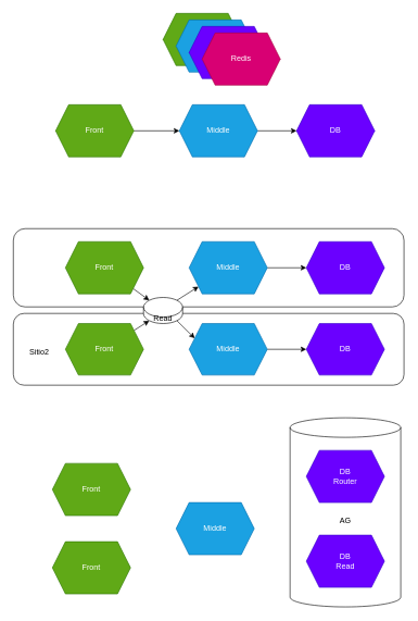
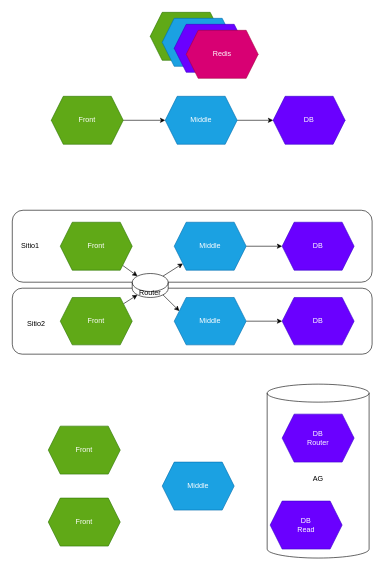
  <mxCell id="0" />
  <mxCell id="1" parent="0" />
  <mxCell id="2" value="" style="rounded=1;whiteSpace=wrap;html=1;" parent="1" vertex="1"><mxGeometry x="20" y="480" width="600" height="110" as="geometry" /></mxCell>
  <mxCell id="3" value="" style="rounded=1;whiteSpace=wrap;html=1;" parent="1" vertex="1"><mxGeometry x="20" y="350" width="600" height="120" as="geometry" /></mxCell>
  <mxCell id="4" value="AG" style="shape=cylinder3;whiteSpace=wrap;html=1;boundedLbl=1;backgroundOutline=1;size=15;" parent="1" vertex="1"><mxGeometry x="445" y="640" width="170" height="290" as="geometry" /></mxCell>
  <mxCell id="5" value="" style="edgeStyle=none;html=1;" parent="1" source="6" target="8" edge="1"><mxGeometry relative="1" as="geometry" /></mxCell>
  <mxCell id="6" value="Front" style="shape=hexagon;perimeter=hexagonPerimeter2;whiteSpace=wrap;html=1;fixedSize=1;fillColor=#60a917;fontColor=#ffffff;strokeColor=#2D7600;" parent="1" vertex="1"><mxGeometry x="85" y="160" width="120" height="80" as="geometry" /></mxCell>
  <mxCell id="7" value="" style="edgeStyle=none;html=1;" parent="1" source="8" target="9" edge="1"><mxGeometry relative="1" as="geometry" /></mxCell>
  <mxCell id="8" value="Middle" style="shape=hexagon;perimeter=hexagonPerimeter2;whiteSpace=wrap;html=1;fixedSize=1;fillColor=#1ba1e2;fontColor=#ffffff;strokeColor=#006EAF;" parent="1" vertex="1"><mxGeometry x="275" y="160" width="120" height="80" as="geometry" /></mxCell>
  <mxCell id="9" value="DB" style="shape=hexagon;perimeter=hexagonPerimeter2;whiteSpace=wrap;html=1;fixedSize=1;fillColor=#6a00ff;fontColor=#ffffff;strokeColor=#3700CC;" parent="1" vertex="1"><mxGeometry x="455" y="160" width="120" height="80" as="geometry" /></mxCell>
  <mxCell id="10" value="" style="shape=hexagon;perimeter=hexagonPerimeter2;whiteSpace=wrap;html=1;fixedSize=1;fillColor=#60a917;fontColor=#ffffff;strokeColor=#2D7600;" parent="1" vertex="1"><mxGeometry x="250" y="20" width="120" height="80" as="geometry" /></mxCell>
  <mxCell id="11" value="" style="shape=hexagon;perimeter=hexagonPerimeter2;whiteSpace=wrap;html=1;fixedSize=1;fillColor=#1ba1e2;fontColor=#ffffff;strokeColor=#006EAF;" parent="1" vertex="1"><mxGeometry x="270" y="30" width="120" height="80" as="geometry" /></mxCell>
  <mxCell id="12" value="" style="shape=hexagon;perimeter=hexagonPerimeter2;whiteSpace=wrap;html=1;fixedSize=1;fillColor=#6a00ff;fontColor=#ffffff;strokeColor=#3700CC;" parent="1" vertex="1"><mxGeometry x="290" y="40" width="120" height="80" as="geometry" /></mxCell>
  <mxCell id="13" value="Redis" style="shape=hexagon;perimeter=hexagonPerimeter2;whiteSpace=wrap;html=1;fixedSize=1;fillColor=#d80073;fontColor=#ffffff;strokeColor=#A50040;" parent="1" vertex="1"><mxGeometry x="310" y="50" width="120" height="80" as="geometry" /></mxCell>
  <mxCell id="14" value="" style="edgeStyle=none;html=1;entryX=0;entryY=0.25;entryDx=0;entryDy=0;exitX=0.855;exitY=1;exitDx=0;exitDy=-4.35;exitPerimeter=0;" parent="1" source="31" target="29" edge="1"><mxGeometry relative="1" as="geometry" /></mxCell>
  <mxCell id="15" value="Front" style="shape=hexagon;perimeter=hexagonPerimeter2;whiteSpace=wrap;html=1;fixedSize=1;fillColor=#60a917;fontColor=#ffffff;strokeColor=#2D7600;" parent="1" vertex="1"><mxGeometry x="80" y="710" width="120" height="80" as="geometry" /></mxCell>
  <mxCell id="16" value="Front" style="shape=hexagon;perimeter=hexagonPerimeter2;whiteSpace=wrap;html=1;fixedSize=1;fillColor=#60a917;fontColor=#ffffff;strokeColor=#2D7600;" parent="1" vertex="1"><mxGeometry x="80" y="830" width="120" height="80" as="geometry" /></mxCell>
  <mxCell id="17" value="Middle" style="shape=hexagon;perimeter=hexagonPerimeter2;whiteSpace=wrap;html=1;fixedSize=1;fillColor=#1ba1e2;fontColor=#ffffff;strokeColor=#006EAF;" parent="1" vertex="1"><mxGeometry x="270" y="770" width="120" height="80" as="geometry" /></mxCell>
  <mxCell id="18" value="DB&lt;br&gt;Router" style="shape=hexagon;perimeter=hexagonPerimeter2;whiteSpace=wrap;html=1;fixedSize=1;fillColor=#6a00ff;fontColor=#ffffff;strokeColor=#3700CC;" parent="1" vertex="1"><mxGeometry x="470" y="690" width="120" height="80" as="geometry" /></mxCell>
- <mxCell id="19" value="DB&lt;br&gt;Read" style="shape=hexagon;perimeter=hexagonPerimeter2;whiteSpace=wrap;html=1;fixedSize=1;fillColor=#6a00ff;fontColor=#ffffff;strokeColor=#3700CC;" parent="1" vertex="1"><mxGeometry x="470" y="820" width="120" height="80" as="geometry" /></mxCell>
+ <mxCell id="19" value="DB&lt;br&gt;Read" style="shape=hexagon;perimeter=hexagonPerimeter2;whiteSpace=wrap;html=1;fixedSize=1;fillColor=#6a00ff;fontColor=#ffffff;strokeColor=#3700CC;" parent="1" vertex="1"><mxGeometry x="450" y="835" width="120" height="80" as="geometry" /></mxCell>
  <mxCell id="20" value="" style="edgeStyle=none;html=1;entryX=0.145;entryY=0;entryDx=0;entryDy=4.35;entryPerimeter=0;" parent="1" source="22" target="31" edge="1"><mxGeometry relative="1" as="geometry" /></mxCell>
  <mxCell id="21" value="" style="edgeStyle=none;html=1;exitX=0.855;exitY=0;exitDx=0;exitDy=4.35;exitPerimeter=0;" parent="1" source="31" target="24" edge="1"><mxGeometry relative="1" as="geometry" /></mxCell>
  <mxCell id="22" value="Front" style="shape=hexagon;perimeter=hexagonPerimeter2;whiteSpace=wrap;html=1;fixedSize=1;fillColor=#60a917;fontColor=#ffffff;strokeColor=#2D7600;" parent="1" vertex="1"><mxGeometry x="100" y="370" width="120" height="80" as="geometry" /></mxCell>
  <mxCell id="23" value="" style="edgeStyle=none;html=1;" parent="1" source="24" target="25" edge="1"><mxGeometry relative="1" as="geometry" /></mxCell>
  <mxCell id="24" value="Middle" style="shape=hexagon;perimeter=hexagonPerimeter2;whiteSpace=wrap;html=1;fixedSize=1;fillColor=#1ba1e2;fontColor=#ffffff;strokeColor=#006EAF;" parent="1" vertex="1"><mxGeometry x="290" y="370" width="120" height="80" as="geometry" /></mxCell>
  <mxCell id="25" value="DB" style="shape=hexagon;perimeter=hexagonPerimeter2;whiteSpace=wrap;html=1;fixedSize=1;fillColor=#6a00ff;fontColor=#ffffff;strokeColor=#3700CC;" parent="1" vertex="1"><mxGeometry x="470" y="370" width="120" height="80" as="geometry" /></mxCell>
  <mxCell id="26" value="" style="edgeStyle=none;html=1;entryX=0.145;entryY=1;entryDx=0;entryDy=-4.35;entryPerimeter=0;" parent="1" source="27" target="31" edge="1"><mxGeometry relative="1" as="geometry" /></mxCell>
  <mxCell id="27" value="Front" style="shape=hexagon;perimeter=hexagonPerimeter2;whiteSpace=wrap;html=1;fixedSize=1;fillColor=#60a917;fontColor=#ffffff;strokeColor=#2D7600;" parent="1" vertex="1"><mxGeometry x="100" y="495.5" width="120" height="79" as="geometry" /></mxCell>
  <mxCell id="28" value="" style="edgeStyle=none;html=1;" parent="1" source="29" target="30" edge="1"><mxGeometry relative="1" as="geometry" /></mxCell>
  <mxCell id="29" value="Middle" style="shape=hexagon;perimeter=hexagonPerimeter2;whiteSpace=wrap;html=1;fixedSize=1;fillColor=#1ba1e2;fontColor=#ffffff;strokeColor=#006EAF;" parent="1" vertex="1"><mxGeometry x="290" y="495.5" width="120" height="79" as="geometry" /></mxCell>
  <mxCell id="30" value="DB" style="shape=hexagon;perimeter=hexagonPerimeter2;whiteSpace=wrap;html=1;fixedSize=1;fillColor=#6a00ff;fontColor=#ffffff;strokeColor=#3700CC;" parent="1" vertex="1"><mxGeometry x="470" y="495.5" width="120" height="79" as="geometry" /></mxCell>
- <mxCell id="31" value="Read" style="shape=cylinder3;whiteSpace=wrap;html=1;boundedLbl=1;backgroundOutline=1;size=15;" parent="1" vertex="1"><mxGeometry x="220" y="455.5" width="60" height="40" as="geometry" /></mxCell>
+ <mxCell id="31" value="Router" style="shape=cylinder3;whiteSpace=wrap;html=1;boundedLbl=1;backgroundOutline=1;size=15;" parent="1" vertex="1"><mxGeometry x="220" y="455.5" width="60" height="40" as="geometry" /></mxCell>
+ <mxCell id="32" value="Sitio1" style="text;html=1;strokeColor=none;fillColor=none;align=center;verticalAlign=middle;whiteSpace=wrap;rounded=0;" parent="1" vertex="1"><mxGeometry x="20" y="395" width="60" height="30" as="geometry" /></mxCell>
  <mxCell id="33" value="Sitio2" style="text;html=1;strokeColor=none;fillColor=none;align=center;verticalAlign=middle;whiteSpace=wrap;rounded=0;" parent="1" vertex="1"><mxGeometry x="30" y="525" width="60" height="30" as="geometry" /></mxCell>
